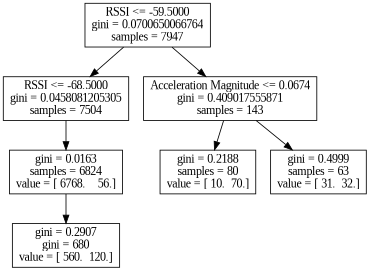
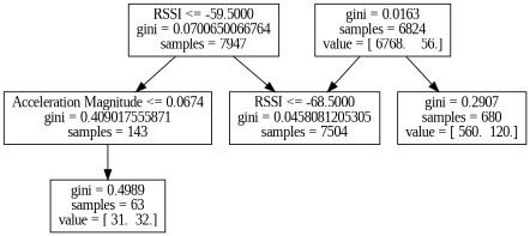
  digraph {
    fontname="Liberation Serif"
    node [fontname="Liberation Serif" shape=box]
    edge [fontname="Liberation Serif"]
    n1 [label="RSSI <= -59.5000\ngini = 0.0700650066764\nsamples = 7947"]
    n2 [label="RSSI <= -68.5000\ngini = 0.0458081205305\nsamples = 7504"]
    n3 [label="Acceleration Magnitude <= 0.0674\ngini = 0.409017555871\nsamples = 143"]
    n4 [label="gini = 0.0163\nsamples = 6824\nvalue = [ 6768.    56.]"]
-   n5 [label="gini = 0.2188\nsamples = 80\nvalue = [ 10.  70.]"]
-   n6 [label="gini = 0.4999\nsamples = 63\nvalue = [ 31.  32.]"]
-   n7 [label="gini = 0.2907\ngini = 680\nvalue = [ 560.  120.]"]
+   n6 [label="gini = 0.4989\nsamples = 63\nvalue = [ 31.  32.]"]
+   n7 [label="gini = 0.2907\nsamples = 680\nvalue = [ 560.  120.]"]
    n1 -> n2
    n1 -> n3
-   n2 -> n4
-   n3 -> n5
+   n4 -> n2
    n3 -> n6
    n4 -> n7
  }
